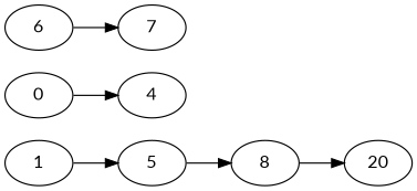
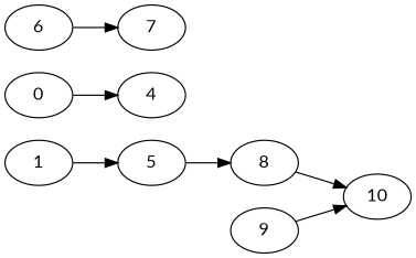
  digraph {
    fontname=Lato
    rankdir=LR
    node [alpha=0.06 fontname=Lato]
    edge [fontname=Lato]
    1 [alpha=0.18]
    5 [alpha=0.19]
    8
    n4 [alpha=0.05 label=0]
    4 [alpha=0.04]
    7 [alpha=0.09]
    6 [alpha=0.05]
-   10 [alpha=0.17 label=20]
+   10 [alpha=0.17]
+   9
    1 -> 5
    5 -> 8
    8 -> 10
    n4 -> 4
    6 -> 7
+   9 -> 10
  }
